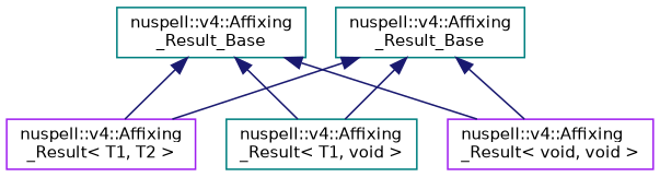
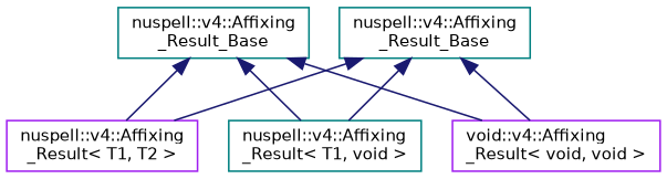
  digraph {
    rankdir=TB
    node [color=teal fillcolor=white fontname=Helvetica fontsize=10 shape=record style=filled]
    edge [color=midnightblue dir=back fontname=Helvetica fontsize=10 labelfontname=Helvetica labelfontsize=10 style=solid]
    n1 [height=0.2 label="nuspell::v4::Affixing\l_Result_Base" width=0.4]
    n2 [color=purple height=0.2 label="nuspell::v4::Affixing\l_Result\< T1, T2 \>" width=0.4]
    n3 [height=0.2 label="nuspell::v4::Affixing\l_Result\< T1, void \>" width=0.4]
-   n4 [color=purple height=0.2 label="nuspell::v4::Affixing\l_Result\< void, void \>" width=0.4]
+   n4 [color=purple height=0.2 label="void::v4::Affixing\l_Result\< void, void \>" width=0.4]
    n5 [height=0.2 label="nuspell::v4::Affixing\l_Result_Base" width=0.4]
    n1 -> n2
    n1 -> n3
    n1 -> n4
    n5 -> n2
    n5 -> n3
    n5 -> n4
  }
